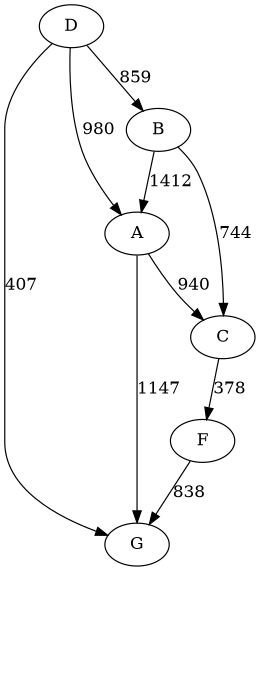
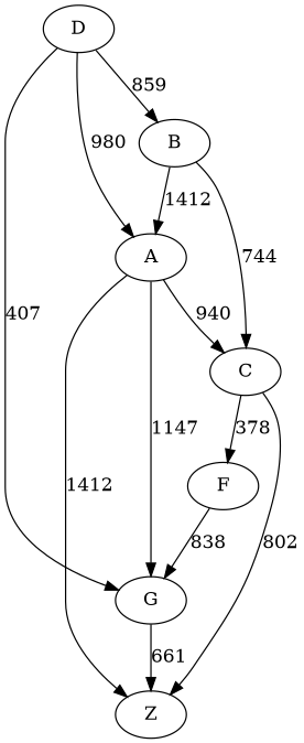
  digraph {
    rankdir=TB
    D
    A
    G
    B
    C
+   Z
    F
    D -> A [label=980]
    D -> G [label=407]
    D -> B [label=859]
    A -> G [label=1147]
    A -> C [label=940]
+   A -> Z [label=1412]
+   G -> Z [label=661]
    B -> A [label=1412]
    B -> C [label=744]
+   C -> Z [label=802]
    C -> F [label=378]
    F -> G [label=838]
  }
